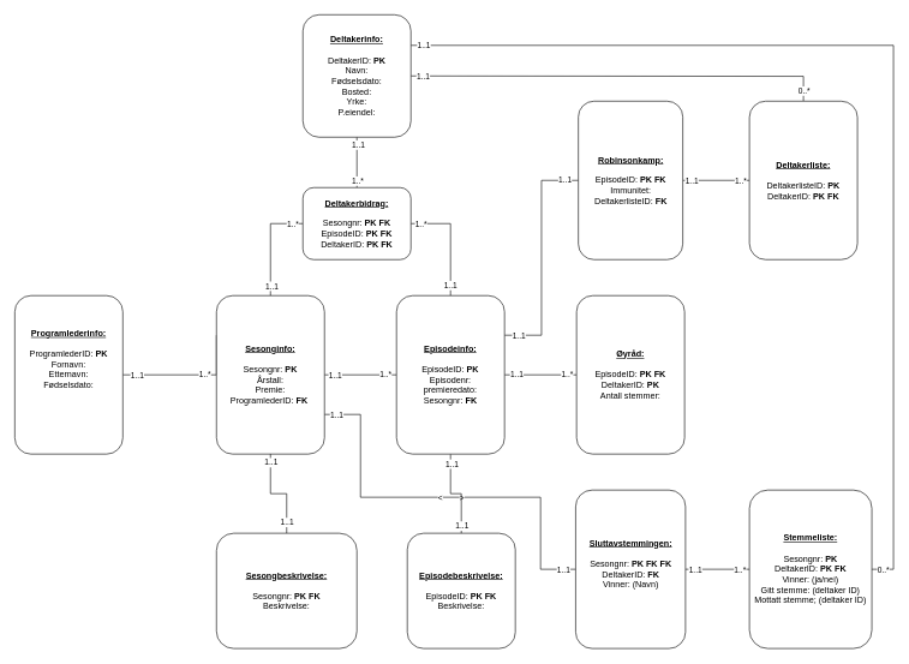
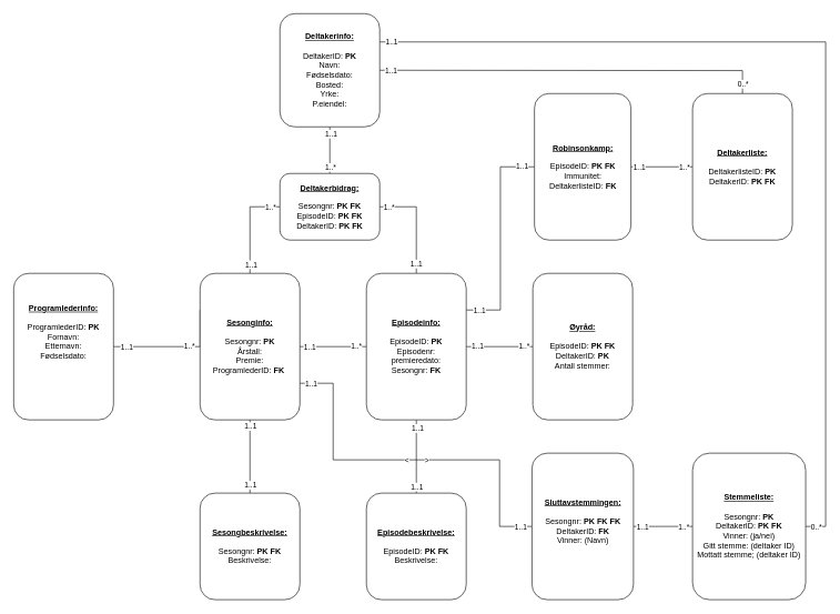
  <mxCell id="0" />
  <mxCell id="1" parent="0" />
  <mxCell id="2" style="edgeStyle=orthogonalEdgeStyle;rounded=0;orthogonalLoop=1;jettySize=auto;html=1;exitX=0;exitY=0.25;exitDx=0;exitDy=0;endArrow=none;endFill=0;" edge="1" parent="1" source="16" target="17"><mxGeometry relative="1" as="geometry"><mxPoint x="210" y="420" as="targetPoint" /><Array as="points"><mxPoint x="300" y="520" /></Array></mxGeometry></mxCell>
  <mxCell id="3" value="1..1" style="edgeLabel;html=1;align=center;verticalAlign=middle;resizable=0;points=[];" vertex="1" connectable="0" parent="2"><mxGeometry x="0.742" y="-2" relative="1" as="geometry"><mxPoint x="-5" y="2" as="offset" /></mxGeometry></mxCell>
  <mxCell id="4" value="1..*" style="edgeLabel;html=1;align=center;verticalAlign=middle;resizable=0;points=[];" vertex="1" connectable="0" parent="2"><mxGeometry x="-0.301" y="-1" relative="1" as="geometry"><mxPoint x="-7" as="offset" /></mxGeometry></mxCell>
  <mxCell id="5" style="edgeStyle=orthogonalEdgeStyle;rounded=0;orthogonalLoop=1;jettySize=auto;html=1;entryX=0;entryY=0.5;entryDx=0;entryDy=0;endArrow=none;endFill=0;" edge="1" parent="1" source="16" target="30"><mxGeometry relative="1" as="geometry" /></mxCell>
  <mxCell id="6" value="1..1" style="edgeLabel;html=1;align=center;verticalAlign=middle;resizable=0;points=[];" vertex="1" connectable="0" parent="5"><mxGeometry x="-0.713" y="-1" relative="1" as="geometry"><mxPoint as="offset" /></mxGeometry></mxCell>
  <mxCell id="7" value="1..*" style="edgeLabel;html=1;align=center;verticalAlign=middle;resizable=0;points=[];" vertex="1" connectable="0" parent="5"><mxGeometry x="0.687" y="1" relative="1" as="geometry"><mxPoint as="offset" /></mxGeometry></mxCell>
  <mxCell id="8" style="edgeStyle=orthogonalEdgeStyle;rounded=0;orthogonalLoop=1;jettySize=auto;html=1;entryX=0;entryY=0.5;entryDx=0;entryDy=0;endArrow=none;endFill=0;" edge="1" parent="1" source="16" target="51"><mxGeometry relative="1" as="geometry" /></mxCell>
  <mxCell id="9" value="1..1" style="edgeLabel;html=1;align=center;verticalAlign=middle;resizable=0;points=[];" vertex="1" connectable="0" parent="8"><mxGeometry x="-0.805" y="-1" relative="1" as="geometry"><mxPoint as="offset" /></mxGeometry></mxCell>
  <mxCell id="10" value="1..*" style="edgeLabel;html=1;align=center;verticalAlign=middle;resizable=0;points=[];" vertex="1" connectable="0" parent="8"><mxGeometry x="0.795" relative="1" as="geometry"><mxPoint as="offset" /></mxGeometry></mxCell>
  <mxCell id="11" style="edgeStyle=orthogonalEdgeStyle;rounded=0;orthogonalLoop=1;jettySize=auto;html=1;exitX=1;exitY=0.75;exitDx=0;exitDy=0;entryX=0;entryY=0.5;entryDx=0;entryDy=0;endArrow=none;endFill=0;" edge="1" parent="1" source="16" target="56"><mxGeometry relative="1" as="geometry"><Array as="points"><mxPoint x="500" y="575" /><mxPoint x="500" y="690" /><mxPoint x="750" y="690" /><mxPoint x="750" y="790" /></Array></mxGeometry></mxCell>
  <mxCell id="12" value="1..1" style="edgeLabel;html=1;align=center;verticalAlign=middle;resizable=0;points=[];" vertex="1" connectable="0" parent="11"><mxGeometry x="-0.943" y="-1" relative="1" as="geometry"><mxPoint as="offset" /></mxGeometry></mxCell>
  <mxCell id="13" value="1..1" style="edgeLabel;html=1;align=center;verticalAlign=middle;resizable=0;points=[];" vertex="1" connectable="0" parent="11"><mxGeometry x="0.936" relative="1" as="geometry"><mxPoint as="offset" /></mxGeometry></mxCell>
  <mxCell id="14" value="&amp;gt;" style="edgeLabel;html=1;align=center;verticalAlign=middle;resizable=0;points=[];" vertex="1" connectable="0" parent="11"><mxGeometry x="0.116" y="2" relative="1" as="geometry"><mxPoint x="-10" y="2" as="offset" /></mxGeometry></mxCell>
  <mxCell id="15" value="&amp;lt;" style="edgeLabel;html=1;align=center;verticalAlign=middle;resizable=0;points=[];" vertex="1" connectable="0" parent="11"><mxGeometry x="-0.061" y="-2" relative="1" as="geometry"><mxPoint x="10" y="-2" as="offset" /></mxGeometry></mxCell>
  <mxCell id="16" value="&lt;div&gt;&lt;u&gt;&lt;b&gt;Sesonginfo:&lt;/b&gt;&lt;/u&gt;&lt;/div&gt;&lt;div&gt;&lt;u&gt;&lt;b&gt;&lt;br&gt;&lt;/b&gt;&lt;/u&gt;&lt;/div&gt;&lt;div&gt;Sesongnr: &lt;b&gt;PK&lt;/b&gt; &lt;br&gt;&lt;/div&gt;&lt;div&gt;Årstall:&lt;/div&gt;&lt;div&gt;Premie:&lt;/div&gt;&lt;div&gt;ProgramlederID: &lt;b&gt;FK&lt;/b&gt;&amp;nbsp; &lt;/div&gt;" style="rounded=1;whiteSpace=wrap;html=1;" vertex="1" parent="1"><mxGeometry x="300" y="410" width="150" height="220" as="geometry" /></mxCell>
  <mxCell id="17" value="&lt;div&gt;&lt;b&gt;&lt;u&gt;Programlederinfo:&lt;/u&gt;&lt;/b&gt;&lt;/div&gt;&lt;div&gt;&lt;br&gt;&lt;/div&gt;&lt;div&gt;ProgramlederID: &lt;b&gt;PK&lt;/b&gt;&lt;/div&gt;&lt;div&gt;Fornavn:&lt;/div&gt;&lt;div&gt;Etternavn:&lt;br&gt;&lt;/div&gt;&lt;div&gt;Fødselsdato:&lt;/div&gt;&lt;div&gt;&lt;br&gt;&lt;/div&gt;&lt;div&gt;&lt;br&gt;&lt;/div&gt;&lt;div&gt;&lt;br&gt;&lt;i&gt;&lt;/i&gt;&lt;/div&gt;" style="rounded=1;whiteSpace=wrap;html=1;" vertex="1" parent="1"><mxGeometry x="20" y="410" width="150" height="220" as="geometry" /></mxCell>
  <mxCell id="18" style="edgeStyle=orthogonalEdgeStyle;rounded=0;orthogonalLoop=1;jettySize=auto;html=1;endArrow=none;endFill=0;" edge="1" parent="1" source="30" target="50"><mxGeometry relative="1" as="geometry" /></mxCell>
  <mxCell id="19" value="1..1" style="edgeLabel;html=1;align=center;verticalAlign=middle;resizable=0;points=[];" vertex="1" connectable="0" parent="18"><mxGeometry x="-0.788" y="1" relative="1" as="geometry"><mxPoint as="offset" /></mxGeometry></mxCell>
  <mxCell id="20" value="1..1" style="edgeLabel;html=1;align=center;verticalAlign=middle;resizable=0;points=[];" vertex="1" connectable="0" parent="18"><mxGeometry x="0.818" relative="1" as="geometry"><mxPoint as="offset" /></mxGeometry></mxCell>
  <mxCell id="21" style="edgeStyle=orthogonalEdgeStyle;rounded=0;orthogonalLoop=1;jettySize=auto;html=1;exitX=1;exitY=0.25;exitDx=0;exitDy=0;entryX=0;entryY=0.5;entryDx=0;entryDy=0;endArrow=none;endFill=0;" edge="1" parent="1" source="30" target="44"><mxGeometry relative="1" as="geometry" /></mxCell>
  <mxCell id="22" value="1..1" style="edgeLabel;html=1;align=center;verticalAlign=middle;resizable=0;points=[];" vertex="1" connectable="0" parent="21"><mxGeometry x="-0.878" relative="1" as="geometry"><mxPoint as="offset" /></mxGeometry></mxCell>
  <mxCell id="23" value="1..1" style="edgeLabel;html=1;align=center;verticalAlign=middle;resizable=0;points=[];" vertex="1" connectable="0" parent="21"><mxGeometry x="0.877" y="1" relative="1" as="geometry"><mxPoint as="offset" /></mxGeometry></mxCell>
  <mxCell id="24" style="edgeStyle=orthogonalEdgeStyle;rounded=0;orthogonalLoop=1;jettySize=auto;html=1;entryX=1;entryY=0.5;entryDx=0;entryDy=0;endArrow=none;endFill=0;" edge="1" parent="1" source="30" target="51"><mxGeometry relative="1" as="geometry" /></mxCell>
  <mxCell id="25" value="1..1" style="edgeLabel;html=1;align=center;verticalAlign=middle;resizable=0;points=[];" vertex="1" connectable="0" parent="24"><mxGeometry x="-0.806" y="1" relative="1" as="geometry"><mxPoint as="offset" /></mxGeometry></mxCell>
  <mxCell id="26" value="1..*" style="edgeLabel;html=1;align=center;verticalAlign=middle;resizable=0;points=[];" vertex="1" connectable="0" parent="24"><mxGeometry x="0.837" relative="1" as="geometry"><mxPoint as="offset" /></mxGeometry></mxCell>
  <mxCell id="27" style="edgeStyle=orthogonalEdgeStyle;rounded=0;orthogonalLoop=1;jettySize=auto;html=1;entryX=0;entryY=0.5;entryDx=0;entryDy=0;endArrow=none;endFill=0;" edge="1" parent="1" source="30" target="45"><mxGeometry relative="1" as="geometry" /></mxCell>
  <mxCell id="28" value="1..1" style="edgeLabel;html=1;align=center;verticalAlign=middle;resizable=0;points=[];" vertex="1" connectable="0" parent="27"><mxGeometry x="-0.677" y="1" relative="1" as="geometry"><mxPoint as="offset" /></mxGeometry></mxCell>
  <mxCell id="29" value="1..*" style="edgeLabel;html=1;align=center;verticalAlign=middle;resizable=0;points=[];" vertex="1" connectable="0" parent="27"><mxGeometry x="0.723" y="2" relative="1" as="geometry"><mxPoint as="offset" /></mxGeometry></mxCell>
  <mxCell id="30" value="&lt;div&gt;&lt;u&gt;&lt;b&gt;Episodeinfo:&lt;/b&gt;&lt;/u&gt;&lt;/div&gt;&lt;div&gt;&lt;u&gt;&lt;b&gt;&lt;br&gt;&lt;/b&gt;&lt;/u&gt;&lt;/div&gt;&lt;div&gt;EpisodeID: &lt;b&gt;PK&lt;/b&gt;&lt;br&gt;&lt;/div&gt;&lt;div&gt;Episodenr:&lt;/div&gt;&lt;div&gt;premieredato:&lt;/div&gt;&lt;div&gt;Sesongnr: &lt;b&gt;FK&lt;/b&gt;&lt;br&gt;&lt;/div&gt;" style="rounded=1;whiteSpace=wrap;html=1;" vertex="1" parent="1"><mxGeometry x="550" y="410" width="150" height="220" as="geometry" /></mxCell>
  <mxCell id="31" style="edgeStyle=orthogonalEdgeStyle;rounded=0;orthogonalLoop=1;jettySize=auto;html=1;entryX=0.5;entryY=0;entryDx=0;entryDy=0;endArrow=none;endFill=0;" edge="1" parent="1" source="40" target="51"><mxGeometry relative="1" as="geometry" /></mxCell>
  <mxCell id="32" value="1..*" style="edgeLabel;html=1;align=center;verticalAlign=middle;resizable=0;points=[];" vertex="1" connectable="0" parent="31"><mxGeometry x="0.238" y="3" relative="1" as="geometry"><mxPoint x="-3" y="17" as="offset" /></mxGeometry></mxCell>
  <mxCell id="33" value="1..1" style="edgeLabel;html=1;align=center;verticalAlign=middle;resizable=0;points=[];" vertex="1" connectable="0" parent="31"><mxGeometry x="-0.262" y="1" relative="1" as="geometry"><mxPoint y="-16" as="offset" /></mxGeometry></mxCell>
  <mxCell id="34" style="edgeStyle=orthogonalEdgeStyle;rounded=0;orthogonalLoop=1;jettySize=auto;html=1;endArrow=none;endFill=0;entryX=0.5;entryY=0;entryDx=0;entryDy=0;" edge="1" parent="1" target="52"><mxGeometry relative="1" as="geometry"><mxPoint x="570" y="105" as="sourcePoint" /><mxPoint x="1140" y="150" as="targetPoint" /></mxGeometry></mxCell>
  <mxCell id="35" value="1..1" style="edgeLabel;html=1;align=center;verticalAlign=middle;resizable=0;points=[];" vertex="1" connectable="0" parent="34"><mxGeometry x="-0.943" relative="1" as="geometry"><mxPoint as="offset" /></mxGeometry></mxCell>
  <mxCell id="36" value="&lt;div&gt;0..*&lt;/div&gt;" style="edgeLabel;html=1;align=center;verticalAlign=middle;resizable=0;points=[];" vertex="1" connectable="0" parent="34"><mxGeometry x="0.95" relative="1" as="geometry"><mxPoint as="offset" /></mxGeometry></mxCell>
  <mxCell id="37" style="edgeStyle=orthogonalEdgeStyle;rounded=0;orthogonalLoop=1;jettySize=auto;html=1;exitX=1;exitY=0.25;exitDx=0;exitDy=0;entryX=1;entryY=0.5;entryDx=0;entryDy=0;endArrow=none;endFill=0;strokeColor=#000000;" edge="1" parent="1" source="40" target="57"><mxGeometry relative="1" as="geometry"><Array as="points"><mxPoint x="1240" y="63" /><mxPoint x="1240" y="790" /></Array></mxGeometry></mxCell>
  <mxCell id="38" value="0..*" style="edgeLabel;html=1;align=center;verticalAlign=middle;resizable=0;points=[];" vertex="1" connectable="0" parent="37"><mxGeometry x="0.968" relative="1" as="geometry"><mxPoint x="-7" as="offset" /></mxGeometry></mxCell>
  <mxCell id="39" value="&lt;div&gt;1..1&lt;/div&gt;" style="edgeLabel;html=1;align=center;verticalAlign=middle;resizable=0;points=[];" vertex="1" connectable="0" parent="37"><mxGeometry x="-0.976" relative="1" as="geometry"><mxPoint as="offset" /></mxGeometry></mxCell>
  <mxCell id="40" value="&lt;div&gt;&lt;u&gt;&lt;b&gt;Deltakerinfo:&lt;/b&gt;&lt;/u&gt;&lt;/div&gt;&lt;div&gt;&lt;u&gt;&lt;b&gt;&lt;br&gt;&lt;/b&gt;&lt;/u&gt;&lt;/div&gt;&lt;div&gt;DeltakerID: &lt;b&gt;PK&lt;/b&gt;&lt;br&gt;&lt;b&gt;&lt;/b&gt;&lt;u&gt;&lt;b&gt;&lt;/b&gt;&lt;/u&gt;&lt;/div&gt;&lt;div&gt;Navn:&lt;/div&gt;&lt;div&gt;Fødselsdato:&lt;/div&gt;&lt;div&gt;Bosted:&lt;/div&gt;&lt;div&gt;Yrke:&lt;/div&gt;&lt;div&gt;P.eiendel:&lt;/div&gt;" style="rounded=1;whiteSpace=wrap;html=1;" vertex="1" parent="1"><mxGeometry x="420" y="20" width="150" height="170" as="geometry" /></mxCell>
  <mxCell id="41" style="edgeStyle=orthogonalEdgeStyle;rounded=0;orthogonalLoop=1;jettySize=auto;html=1;entryX=0;entryY=0.5;entryDx=0;entryDy=0;endArrow=none;endFill=0;" edge="1" parent="1" source="44" target="52"><mxGeometry relative="1" as="geometry" /></mxCell>
  <mxCell id="42" value="1..1" style="edgeLabel;html=1;align=center;verticalAlign=middle;resizable=0;points=[];" vertex="1" connectable="0" parent="41"><mxGeometry x="-0.733" relative="1" as="geometry"><mxPoint as="offset" /></mxGeometry></mxCell>
  <mxCell id="43" value="1..*" style="edgeLabel;html=1;align=center;verticalAlign=middle;resizable=0;points=[];" vertex="1" connectable="0" parent="41"><mxGeometry x="0.73" relative="1" as="geometry"><mxPoint as="offset" /></mxGeometry></mxCell>
  <mxCell id="44" value="&lt;div&gt;&lt;u&gt;&lt;b&gt;Robinsonkamp:&lt;/b&gt;&lt;/u&gt;&lt;/div&gt;&lt;div&gt;&lt;u&gt;&lt;b&gt;&lt;br&gt;&lt;/b&gt;&lt;/u&gt;&lt;/div&gt;&lt;div&gt;EpisodeID: &lt;b&gt;PK FK&lt;/b&gt;&lt;br&gt;&lt;/div&gt;&lt;div&gt;Immunitet:&lt;/div&gt;&lt;div&gt;DeltakerlisteID: &lt;b&gt;FK&lt;/b&gt; &lt;/div&gt;" style="rounded=1;whiteSpace=wrap;html=1;" vertex="1" parent="1"><mxGeometry x="802.5" y="140" width="145" height="220" as="geometry" /></mxCell>
  <mxCell id="45" value="&lt;div&gt;&lt;u&gt;&lt;b&gt;Øyråd:&lt;/b&gt;&lt;/u&gt;&lt;/div&gt;&lt;div&gt;&lt;u&gt;&lt;b&gt;&lt;br&gt;&lt;/b&gt;&lt;/u&gt;&lt;/div&gt;&lt;div&gt;EpisodeID: &lt;b&gt;PK&lt;/b&gt; &lt;b&gt;FK&lt;/b&gt;&lt;/div&gt;&lt;div&gt;DeltakerID: &lt;b&gt;PK&lt;/b&gt; &lt;br&gt;&lt;/div&gt;&lt;div&gt;Antall stemmer:&lt;br&gt;&lt;/div&gt;" style="rounded=1;whiteSpace=wrap;html=1;" vertex="1" parent="1"><mxGeometry x="800" y="410" width="150" height="220" as="geometry" /></mxCell>
  <mxCell id="46" style="edgeStyle=orthogonalEdgeStyle;rounded=0;orthogonalLoop=1;jettySize=auto;html=1;entryX=0.5;entryY=1;entryDx=0;entryDy=0;endArrow=none;endFill=0;" edge="1" parent="1" source="49" target="16"><mxGeometry relative="1" as="geometry" /></mxCell>
  <mxCell id="47" value="&lt;div&gt;1..1&lt;/div&gt;" style="edgeLabel;html=1;align=center;verticalAlign=middle;resizable=0;points=[];" vertex="1" connectable="0" parent="46"><mxGeometry x="0.833" y="-2" relative="1" as="geometry"><mxPoint x="-2" as="offset" /></mxGeometry></mxCell>
  <mxCell id="48" value="1..1" style="edgeLabel;html=1;align=center;verticalAlign=middle;resizable=0;points=[];rotation=0;" vertex="1" connectable="0" parent="46"><mxGeometry x="-0.758" relative="1" as="geometry"><mxPoint as="offset" /></mxGeometry></mxCell>
- <mxCell id="49" value="&lt;div&gt;&lt;u&gt;&lt;b&gt;Sesongbeskrivelse:&lt;/b&gt;&lt;/u&gt;&lt;/div&gt;&lt;div&gt;&lt;u&gt;&lt;b&gt;&lt;br&gt;&lt;/b&gt;&lt;/u&gt;&lt;/div&gt;&lt;div&gt;Sesongnr: &lt;b&gt;PK FK&lt;/b&gt;&lt;/div&gt;&lt;div&gt;Beskrivelse:&lt;br&gt;&lt;/div&gt;" style="rounded=1;whiteSpace=wrap;html=1;" vertex="1" parent="1"><mxGeometry x="300" y="740" width="195" height="160" as="geometry" /></mxCell>
- <mxCell id="50" value="&lt;div&gt;&lt;u&gt;&lt;b&gt;Episodebeskrivelse:&lt;/b&gt;&lt;/u&gt;&lt;/div&gt;&lt;div&gt;&lt;u&gt;&lt;b&gt;&lt;br&gt;&lt;/b&gt;&lt;/u&gt;&lt;/div&gt;&lt;div&gt;EpisodeID: &lt;b&gt;PK FK&lt;/b&gt;&lt;/div&gt;&lt;div&gt;Beskrivelse:&lt;br&gt;&lt;u&gt;&lt;b&gt;&lt;/b&gt;&lt;/u&gt;&lt;/div&gt;" style="rounded=1;whiteSpace=wrap;html=1;" vertex="1" parent="1"><mxGeometry x="565" y="740" width="150" height="160" as="geometry" /></mxCell>
+ <mxCell id="49" value="&lt;div&gt;&lt;u&gt;&lt;b&gt;Sesongbeskrivelse:&lt;/b&gt;&lt;/u&gt;&lt;/div&gt;&lt;div&gt;&lt;u&gt;&lt;b&gt;&lt;br&gt;&lt;/b&gt;&lt;/u&gt;&lt;/div&gt;&lt;div&gt;Sesongnr: &lt;b&gt;PK FK&lt;/b&gt;&lt;/div&gt;&lt;div&gt;Beskrivelse:&lt;br&gt;&lt;/div&gt;" style="rounded=1;whiteSpace=wrap;html=1;" vertex="1" parent="1"><mxGeometry x="300" y="740" width="150" height="160" as="geometry" /></mxCell>
+ <mxCell id="50" value="&lt;div&gt;&lt;u&gt;&lt;b&gt;Episodebeskrivelse:&lt;/b&gt;&lt;/u&gt;&lt;/div&gt;&lt;div&gt;&lt;u&gt;&lt;b&gt;&lt;br&gt;&lt;/b&gt;&lt;/u&gt;&lt;/div&gt;&lt;div&gt;EpisodeID: &lt;b&gt;PK FK&lt;/b&gt;&lt;/div&gt;&lt;div&gt;Beskrivelse:&lt;br&gt;&lt;u&gt;&lt;b&gt;&lt;/b&gt;&lt;/u&gt;&lt;/div&gt;" style="rounded=1;whiteSpace=wrap;html=1;" vertex="1" parent="1"><mxGeometry x="550" y="740" width="150" height="160" as="geometry" /></mxCell>
  <mxCell id="51" value="&lt;u&gt;&lt;b&gt;Deltakerbidrag:&lt;br&gt;&lt;br&gt;&lt;/b&gt;&lt;/u&gt;&lt;div&gt;Sesongnr: &lt;b&gt;PK FK&lt;/b&gt;&lt;br&gt;&lt;/div&gt;&lt;div&gt;EpisodeID: &lt;b&gt;PK FK&lt;/b&gt;&lt;br&gt;&lt;/div&gt;&lt;div&gt;DeltakerID: &lt;b&gt;PK FK&lt;/b&gt;&lt;br&gt;&lt;/div&gt;" style="rounded=1;whiteSpace=wrap;html=1;" vertex="1" parent="1"><mxGeometry x="420" y="260" width="150" height="100" as="geometry" /></mxCell>
  <mxCell id="52" value="&lt;div&gt;&lt;u&gt;&lt;b&gt;Deltakerliste:&lt;/b&gt;&lt;br&gt;&lt;/u&gt;&lt;/div&gt;&lt;div&gt;&lt;br&gt;&lt;/div&gt;&lt;div&gt;DeltakerlisteID: &lt;b&gt;PK&lt;/b&gt;&lt;/div&gt;&lt;div&gt;DeltakerID: &lt;b&gt;PK&lt;/b&gt; &lt;b&gt;FK&lt;/b&gt;&lt;br&gt;&lt;/div&gt;" style="rounded=1;whiteSpace=wrap;html=1;" vertex="1" parent="1"><mxGeometry x="1040" y="140" width="150" height="220" as="geometry" /></mxCell>
  <mxCell id="53" style="edgeStyle=orthogonalEdgeStyle;rounded=0;orthogonalLoop=1;jettySize=auto;html=1;entryX=0;entryY=0.5;entryDx=0;entryDy=0;endArrow=none;endFill=0;strokeColor=#000000;" edge="1" parent="1" source="56" target="57"><mxGeometry relative="1" as="geometry"><Array as="points"><mxPoint x="1020" y="790" /><mxPoint x="1020" y="790" /></Array></mxGeometry></mxCell>
  <mxCell id="54" value="1..1" style="edgeLabel;html=1;align=center;verticalAlign=middle;resizable=0;points=[];" vertex="1" connectable="0" parent="53"><mxGeometry x="-0.696" relative="1" as="geometry"><mxPoint as="offset" /></mxGeometry></mxCell>
  <mxCell id="55" value="1..*" style="edgeLabel;html=1;align=center;verticalAlign=middle;resizable=0;points=[];" vertex="1" connectable="0" parent="53"><mxGeometry x="0.688" relative="1" as="geometry"><mxPoint as="offset" /></mxGeometry></mxCell>
  <mxCell id="56" value="&lt;div&gt;&lt;u&gt;&lt;b&gt;Sluttavstemmingen:&lt;/b&gt;&lt;/u&gt;&lt;/div&gt;&lt;div&gt;&lt;u&gt;&lt;b&gt;&lt;br&gt;&lt;/b&gt;&lt;/u&gt;&lt;/div&gt;&lt;div&gt;Sesongnr: &lt;b&gt;PK&lt;/b&gt; &lt;b&gt;FK FK&lt;/b&gt;&lt;br&gt;&lt;/div&gt;&lt;div&gt;DeltakerID: &lt;b&gt;FK&lt;/b&gt;&lt;br&gt;&lt;/div&gt;&lt;div&gt;Vinner: (Navn)&lt;/div&gt;&lt;div&gt;&lt;br&gt;&lt;/div&gt;" style="rounded=1;whiteSpace=wrap;html=1;" vertex="1" parent="1"><mxGeometry x="798.75" y="680" width="152.5" height="220" as="geometry" /></mxCell>
  <mxCell id="57" value="&lt;div&gt;&lt;u&gt;&lt;b&gt;Stemmeliste:&lt;/b&gt;&lt;/u&gt;&lt;/div&gt;&lt;div&gt;&lt;u&gt;&lt;b&gt;&lt;br&gt;&lt;/b&gt;&lt;/u&gt;&lt;/div&gt;&lt;div&gt;Sesongnr: &lt;b&gt;PK&lt;/b&gt;&lt;/div&gt;&lt;div&gt;DeltakerID: &lt;b&gt;PK FK&lt;/b&gt;&lt;/div&gt;&lt;div&gt;Vinner: (ja/nei)&lt;br&gt;Gitt stemme: (deltaker ID)&lt;/div&gt;&lt;div&gt;Mottatt stemme; (deltaker ID)&lt;/div&gt;" style="rounded=1;whiteSpace=wrap;html=1;" vertex="1" parent="1"><mxGeometry x="1040" y="680" width="170" height="220" as="geometry" /></mxCell>
